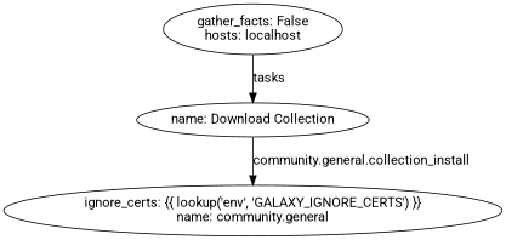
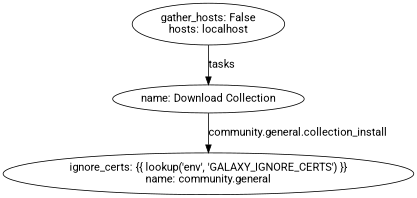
  digraph {
    fontname=Roboto
    node [fontname=Roboto]
    edge [fontname=Roboto]
    n1 [label="ignore_certs: {{ lookup('env', 'GALAXY_IGNORE_CERTS') }}\nname: community.general\n"]
    n2 [label="name: Download Collection\n"]
-   n3 [label="gather_facts: False\nhosts: localhost\n"]
+   n3 [label="gather_hosts: False\nhosts: localhost\n"]
    n2 -> n1 [label="community.general.collection_install"]
    n3 -> n2 [label=tasks]
  }
